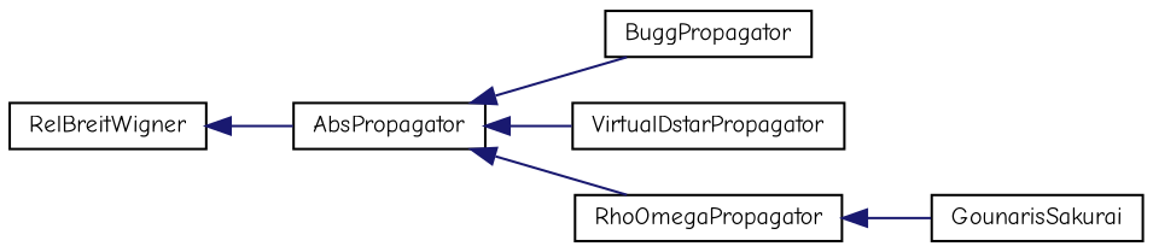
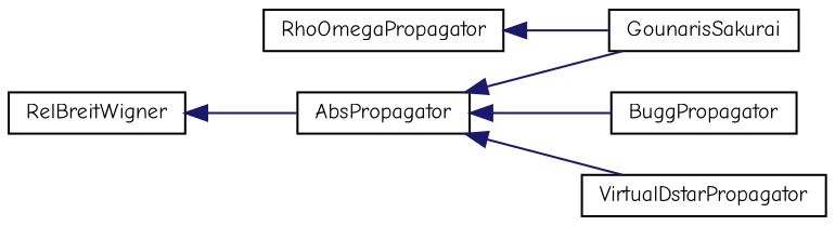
  digraph {
    fontname="Comic Neue"
    rankdir=LR
    node [color=black fillcolor=white fontname="Comic Neue" fontsize=10 shape=record style=filled]
    edge [color=midnightblue dir=back fontname="Comic Neue" fontsize=10 labelfontname=Helvetica labelfontsize=10 style=solid]
    n1 [height=0.2 label=AbsPropagator width=0.4]
    n2 [height=0.2 label=BuggPropagator width=0.4]
    n3 [height=0.2 label=GounarisSakurai width=0.4]
    n4 [height=0.2 label=VirtualDstarPropagator width=0.4]
    n5 [height=0.2 label=RelBreitWigner width=0.4]
    n6 [height=0.2 label=RhoOmegaPropagator width=0.4]
    n1 -> n2
-   n1 -> n6
+   n1 -> n3
    n1 -> n4
    n5 -> n1
    n6 -> n3
  }
